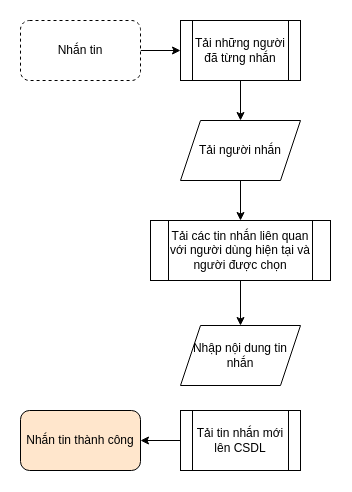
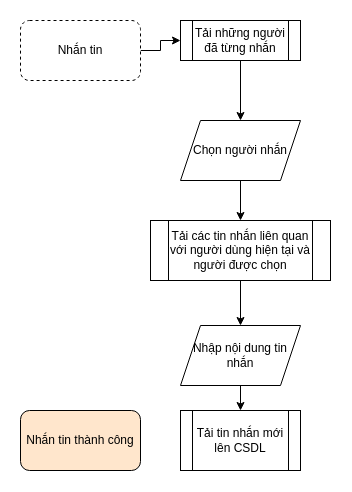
  <mxCell id="0" />
  <mxCell id="1" parent="0" />
  <mxCell id="2" style="edgeStyle=orthogonalEdgeStyle;rounded=0;orthogonalLoop=1;jettySize=auto;html=1;exitX=1;exitY=0.5;exitDx=0;exitDy=0;entryX=0;entryY=0.5;entryDx=0;entryDy=0;" edge="1" parent="1" source="3" target="6"><mxGeometry relative="1" as="geometry" /></mxCell>
  <mxCell id="3" value="Nhắn tin" style="rounded=1;whiteSpace=wrap;html=1;dashed=1;" vertex="1" parent="1"><mxGeometry x="20" y="20" width="120" height="60" as="geometry" /></mxCell>
  <mxCell id="4" value="Nhắn tin thành công" style="rounded=1;whiteSpace=wrap;html=1;fillColor=#ffe6cc;" vertex="1" parent="1"><mxGeometry x="20" y="410" width="120" height="60" as="geometry" /></mxCell>
  <mxCell id="5" style="edgeStyle=orthogonalEdgeStyle;rounded=0;orthogonalLoop=1;jettySize=auto;html=1;exitX=0.5;exitY=1;exitDx=0;exitDy=0;entryX=0.5;entryY=0;entryDx=0;entryDy=0;" edge="1" parent="1" source="6" target="8"><mxGeometry relative="1" as="geometry" /></mxCell>
- <mxCell id="6" value="Tải những người đã từng nhắn" style="shape=process;whiteSpace=wrap;html=1;backgroundOutline=1;" vertex="1" parent="1"><mxGeometry x="180" y="20" width="120" height="60" as="geometry" /></mxCell>
+ <mxCell id="6" value="Tải những người đã từng nhắn" style="shape=process;whiteSpace=wrap;html=1;backgroundOutline=1;" vertex="1" parent="1"><mxGeometry x="180" y="20" width="120" height="40" as="geometry" /></mxCell>
  <mxCell id="7" style="edgeStyle=orthogonalEdgeStyle;rounded=0;orthogonalLoop=1;jettySize=auto;html=1;exitX=0.5;exitY=1;exitDx=0;exitDy=0;entryX=0.5;entryY=0;entryDx=0;entryDy=0;" edge="1" parent="1" source="8" target="10"><mxGeometry relative="1" as="geometry" /></mxCell>
- <mxCell id="8" value="Tải người nhắn" style="shape=parallelogram;perimeter=parallelogramPerimeter;whiteSpace=wrap;html=1;fixedSize=1;" vertex="1" parent="1"><mxGeometry x="180" y="120" width="120" height="60" as="geometry" /></mxCell>
+ <mxCell id="8" value="Chọn người nhắn" style="shape=parallelogram;perimeter=parallelogramPerimeter;whiteSpace=wrap;html=1;fixedSize=1;" vertex="1" parent="1"><mxGeometry x="180" y="120" width="120" height="60" as="geometry" /></mxCell>
  <mxCell id="9" style="edgeStyle=orthogonalEdgeStyle;rounded=0;orthogonalLoop=1;jettySize=auto;html=1;exitX=0.5;exitY=1;exitDx=0;exitDy=0;entryX=0.5;entryY=0;entryDx=0;entryDy=0;" edge="1" parent="1" source="10" target="12"><mxGeometry relative="1" as="geometry" /></mxCell>
  <mxCell id="10" value="Tải các tin nhắn liên quan với người dùng hiện tại và người được chọn" style="shape=process;whiteSpace=wrap;html=1;backgroundOutline=1;" vertex="1" parent="1"><mxGeometry x="150" y="220" width="180" height="60" as="geometry" /></mxCell>
+ <mxCell id="11" style="edgeStyle=orthogonalEdgeStyle;rounded=0;orthogonalLoop=1;jettySize=auto;html=1;exitX=0.5;exitY=1;exitDx=0;exitDy=0;entryX=0.5;entryY=0;entryDx=0;entryDy=0;" edge="1" parent="1" source="12" target="14"><mxGeometry relative="1" as="geometry" /></mxCell>
  <mxCell id="12" value="Nhập nội dung tin nhắn" style="shape=parallelogram;perimeter=parallelogramPerimeter;whiteSpace=wrap;html=1;fixedSize=1;" vertex="1" parent="1"><mxGeometry x="180" y="325" width="120" height="60" as="geometry" /></mxCell>
- <mxCell id="13" style="edgeStyle=orthogonalEdgeStyle;rounded=0;orthogonalLoop=1;jettySize=auto;html=1;exitX=0;exitY=0.5;exitDx=0;exitDy=0;entryX=1;entryY=0.5;entryDx=0;entryDy=0;" edge="1" parent="1" source="14" target="4"><mxGeometry relative="1" as="geometry" /></mxCell>
  <mxCell id="14" value="Tải tin nhắn mới lên CSDL" style="shape=process;whiteSpace=wrap;html=1;backgroundOutline=1;" vertex="1" parent="1"><mxGeometry x="180" y="410" width="120" height="60" as="geometry" /></mxCell>
